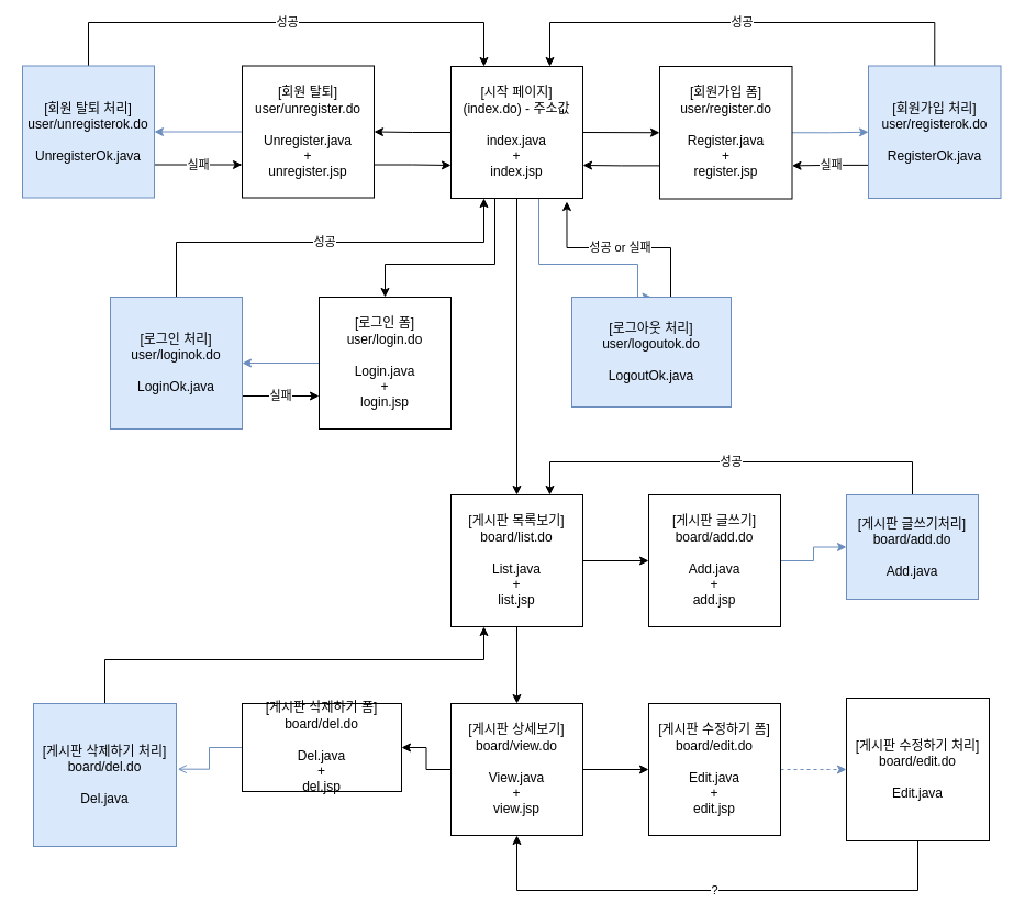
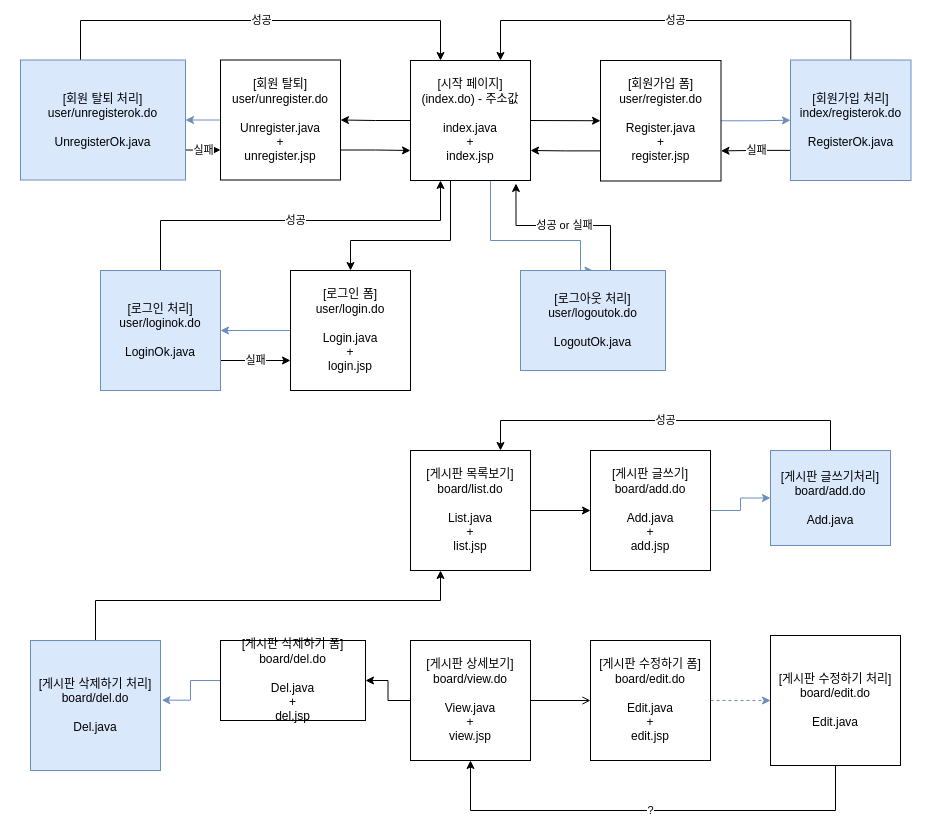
  <mxCell id="0" />
  <mxCell id="1" parent="0" />
  <mxCell id="2" style="edgeStyle=orthogonalEdgeStyle;rounded=0;orthogonalLoop=1;jettySize=auto;html=1;exitX=0;exitY=0.5;exitDx=0;exitDy=0;entryX=1;entryY=0.5;entryDx=0;entryDy=0;" edge="1" parent="1" source="6" target="16"><mxGeometry relative="1" as="geometry" /></mxCell>
  <mxCell id="3" style="edgeStyle=orthogonalEdgeStyle;rounded=0;orthogonalLoop=1;jettySize=auto;html=1;entryX=0.5;entryY=0;entryDx=0;entryDy=0;" edge="1" parent="1" source="6" target="21"><mxGeometry relative="1" as="geometry"><Array as="points"><mxPoint x="450" y="240" /><mxPoint x="350" y="240" /></Array></mxGeometry></mxCell>
  <mxCell id="4" style="edgeStyle=orthogonalEdgeStyle;rounded=0;orthogonalLoop=1;jettySize=auto;html=1;entryX=0.5;entryY=0;entryDx=0;entryDy=0;fillColor=#dae8fc;strokeColor=#6c8ebf;" edge="1" parent="1" source="6" target="26"><mxGeometry relative="1" as="geometry"><Array as="points"><mxPoint x="490" y="240" /><mxPoint x="580" y="240" /></Array></mxGeometry></mxCell>
- <mxCell id="5" style="edgeStyle=orthogonalEdgeStyle;rounded=0;orthogonalLoop=1;jettySize=auto;html=1;exitX=0.5;exitY=1;exitDx=0;exitDy=0;" edge="1" parent="1" source="6" target="29"><mxGeometry relative="1" as="geometry" /></mxCell>
  <mxCell id="6" value="[시작 페이지]&lt;br&gt;(index.do) - 주소값&lt;br&gt;&lt;br&gt;index.java&lt;br&gt;+&lt;br&gt;index.jsp" style="whiteSpace=wrap;html=1;aspect=fixed;" vertex="1" parent="1"><mxGeometry x="410" y="60" width="120" height="120" as="geometry" /></mxCell>
  <mxCell id="7" style="edgeStyle=orthogonalEdgeStyle;rounded=0;orthogonalLoop=1;jettySize=auto;html=1;exitX=0;exitY=0.75;exitDx=0;exitDy=0;entryX=1;entryY=0.75;entryDx=0;entryDy=0;" edge="1" parent="1" source="9" target="6"><mxGeometry relative="1" as="geometry" /></mxCell>
  <mxCell id="8" style="edgeStyle=orthogonalEdgeStyle;rounded=0;orthogonalLoop=1;jettySize=auto;html=1;exitX=1;exitY=0.5;exitDx=0;exitDy=0;entryX=0;entryY=0.5;entryDx=0;entryDy=0;fillColor=#dae8fc;strokeColor=#6c8ebf;" edge="1" parent="1" source="9" target="13"><mxGeometry relative="1" as="geometry" /></mxCell>
  <mxCell id="9" value="[회원가입 폼]&lt;br&gt;user/register.do&lt;br&gt;&lt;br&gt;Register.java&lt;br&gt;+&lt;br&gt;register.jsp" style="whiteSpace=wrap;html=1;aspect=fixed;" vertex="1" parent="1"><mxGeometry x="600" y="60" width="120.5" height="120.5" as="geometry" /></mxCell>
  <mxCell id="10" value="" style="endArrow=classic;html=1;rounded=0;entryX=0;entryY=0.5;entryDx=0;entryDy=0;exitX=1;exitY=0.5;exitDx=0;exitDy=0;" edge="1" parent="1" source="6" target="9"><mxGeometry width="50" height="50" relative="1" as="geometry"><mxPoint x="440" y="110" as="sourcePoint" /><mxPoint x="490" y="60" as="targetPoint" /></mxGeometry></mxCell>
  <mxCell id="11" value="성공" style="edgeStyle=orthogonalEdgeStyle;rounded=0;orthogonalLoop=1;jettySize=auto;html=1;exitX=0.5;exitY=0;exitDx=0;exitDy=0;" edge="1" parent="1" source="13"><mxGeometry relative="1" as="geometry"><mxPoint x="500" y="60" as="targetPoint" /><Array as="points"><mxPoint x="850" y="20" /><mxPoint x="500" y="20" /><mxPoint x="500" y="60" /></Array></mxGeometry></mxCell>
  <mxCell id="12" value="실패" style="edgeStyle=orthogonalEdgeStyle;rounded=0;orthogonalLoop=1;jettySize=auto;html=1;exitX=0;exitY=0.75;exitDx=0;exitDy=0;entryX=1;entryY=0.75;entryDx=0;entryDy=0;" edge="1" parent="1" source="13" target="9"><mxGeometry relative="1" as="geometry" /></mxCell>
- <mxCell id="13" value="[회원가입 처리]&lt;br&gt;user/registerok.do&lt;br&gt;&lt;br&gt;RegisterOk.java&lt;br&gt;" style="whiteSpace=wrap;html=1;aspect=fixed;fillColor=#dae8fc;strokeColor=#6c8ebf;" vertex="1" parent="1"><mxGeometry x="790" y="59.5" width="120.5" height="120.5" as="geometry" /></mxCell>
+ <mxCell id="13" value="[회원가입 처리]&lt;br&gt;index/registerok.do&lt;br&gt;&lt;br&gt;RegisterOk.java&lt;br&gt;" style="whiteSpace=wrap;html=1;aspect=fixed;fillColor=#dae8fc;strokeColor=#6c8ebf;" vertex="1" parent="1"><mxGeometry x="790" y="59.5" width="120.5" height="120.5" as="geometry" /></mxCell>
  <mxCell id="14" style="edgeStyle=orthogonalEdgeStyle;rounded=0;orthogonalLoop=1;jettySize=auto;html=1;exitX=0;exitY=0.5;exitDx=0;exitDy=0;entryX=1;entryY=0.5;entryDx=0;entryDy=0;fillColor=#dae8fc;strokeColor=#6c8ebf;" edge="1" parent="1" source="16" target="19"><mxGeometry relative="1" as="geometry" /></mxCell>
  <mxCell id="15" style="edgeStyle=orthogonalEdgeStyle;rounded=0;orthogonalLoop=1;jettySize=auto;html=1;exitX=1;exitY=0.75;exitDx=0;exitDy=0;entryX=0;entryY=0.75;entryDx=0;entryDy=0;" edge="1" parent="1" source="16" target="6"><mxGeometry relative="1" as="geometry" /></mxCell>
  <mxCell id="16" value="[회원 탈퇴]&lt;br&gt;user/unregister.do&lt;br style=&quot;border-color: var(--border-color);&quot;&gt;&lt;br&gt;Unregister.java&lt;br&gt;+&lt;br&gt;unregister.jsp" style="whiteSpace=wrap;html=1;aspect=fixed;" vertex="1" parent="1"><mxGeometry x="220" y="59.5" width="120" height="120" as="geometry" /></mxCell>
  <mxCell id="17" value="실패" style="edgeStyle=orthogonalEdgeStyle;rounded=0;orthogonalLoop=1;jettySize=auto;html=1;exitX=1;exitY=0.75;exitDx=0;exitDy=0;entryX=0;entryY=0.75;entryDx=0;entryDy=0;" edge="1" parent="1" source="19" target="16"><mxGeometry relative="1" as="geometry" /></mxCell>
  <mxCell id="18" value="성공" style="edgeStyle=orthogonalEdgeStyle;rounded=0;orthogonalLoop=1;jettySize=auto;html=1;" edge="1" parent="1" source="19"><mxGeometry relative="1" as="geometry"><mxPoint x="440" y="60" as="targetPoint" /><Array as="points"><mxPoint x="80" y="20" /><mxPoint x="440" y="20" /><mxPoint x="440" y="60" /></Array></mxGeometry></mxCell>
- <mxCell id="19" value="[회원 탈퇴 처리]&lt;br&gt;user/unregisterok.do&lt;br style=&quot;border-color: var(--border-color);&quot;&gt;&lt;br&gt;UnregisterOk.java&lt;br&gt;" style="whiteSpace=wrap;html=1;aspect=fixed;fillColor=#dae8fc;strokeColor=#6c8ebf;" vertex="1" parent="1"><mxGeometry x="20" y="59.5" width="120" height="120" as="geometry" /></mxCell>
+ <mxCell id="19" value="[회원 탈퇴 처리]&lt;br&gt;user/unregisterok.do&lt;br style=&quot;border-color: var(--border-color);&quot;&gt;&lt;br&gt;UnregisterOk.java&lt;br&gt;" style="whiteSpace=wrap;html=1;aspect=fixed;fillColor=#dae8fc;strokeColor=#6c8ebf;" vertex="1" parent="1"><mxGeometry x="20" y="59.5" width="165" height="120" as="geometry" /></mxCell>
  <mxCell id="20" style="edgeStyle=orthogonalEdgeStyle;rounded=0;orthogonalLoop=1;jettySize=auto;html=1;entryX=1;entryY=0.5;entryDx=0;entryDy=0;fillColor=#dae8fc;strokeColor=#6c8ebf;" edge="1" parent="1" source="21" target="24"><mxGeometry relative="1" as="geometry" /></mxCell>
  <mxCell id="21" value="[로그인 폼]&lt;br&gt;user/login.do&lt;br&gt;&lt;br&gt;Login.java&lt;br&gt;+&lt;br&gt;login.jsp" style="whiteSpace=wrap;html=1;aspect=fixed;" vertex="1" parent="1"><mxGeometry x="290" y="270" width="120" height="120" as="geometry" /></mxCell>
  <mxCell id="22" value="성공" style="edgeStyle=orthogonalEdgeStyle;rounded=0;orthogonalLoop=1;jettySize=auto;html=1;entryX=0.25;entryY=1;entryDx=0;entryDy=0;" edge="1" parent="1" source="24" target="6"><mxGeometry relative="1" as="geometry"><Array as="points"><mxPoint x="160" y="220" /><mxPoint x="440" y="220" /></Array></mxGeometry></mxCell>
  <mxCell id="23" value="실패" style="edgeStyle=orthogonalEdgeStyle;rounded=0;orthogonalLoop=1;jettySize=auto;html=1;" edge="1" parent="1" source="24"><mxGeometry relative="1" as="geometry"><mxPoint x="290" y="360" as="targetPoint" /><Array as="points"><mxPoint x="290" y="360" /></Array></mxGeometry></mxCell>
  <mxCell id="24" value="[로그인 처리]&lt;br&gt;user/loginok.do&lt;br&gt;&lt;br&gt;LoginOk.java" style="whiteSpace=wrap;html=1;aspect=fixed;fillColor=#dae8fc;strokeColor=#6c8ebf;" vertex="1" parent="1"><mxGeometry x="100" y="270" width="120" height="120" as="geometry" /></mxCell>
  <mxCell id="25" value="성공 or 실패" style="edgeStyle=orthogonalEdgeStyle;rounded=0;orthogonalLoop=1;jettySize=auto;html=1;entryX=0.879;entryY=1.025;entryDx=0;entryDy=0;entryPerimeter=0;" edge="1" parent="1" source="26" target="6"><mxGeometry relative="1" as="geometry"><Array as="points"><mxPoint x="610" y="225" /><mxPoint x="516" y="225" /></Array></mxGeometry></mxCell>
  <mxCell id="26" value="[로그아웃 처리]&lt;br&gt;user/logoutok.do&lt;br&gt;&lt;br&gt;LogoutOk.java" style="whiteSpace=wrap;html=1;aspect=fixed;fillColor=#dae8fc;strokeColor=#6c8ebf;" vertex="1" parent="1"><mxGeometry x="520" y="270" width="145" height="100" as="geometry" /></mxCell>
  <mxCell id="27" style="edgeStyle=orthogonalEdgeStyle;rounded=0;orthogonalLoop=1;jettySize=auto;html=1;exitX=1;exitY=0.5;exitDx=0;exitDy=0;entryX=0;entryY=0.5;entryDx=0;entryDy=0;" edge="1" parent="1" source="29" target="31"><mxGeometry relative="1" as="geometry" /></mxCell>
- <mxCell id="28" style="edgeStyle=orthogonalEdgeStyle;rounded=0;orthogonalLoop=1;jettySize=auto;html=1;entryX=0.5;entryY=0;entryDx=0;entryDy=0;" edge="1" parent="1" source="29" target="36"><mxGeometry relative="1" as="geometry" /></mxCell>
  <mxCell id="29" value="[게시판 목록보기]&lt;br&gt;board/list.do&lt;br&gt;&lt;br&gt;List.java&lt;br&gt;+&lt;br&gt;list.jsp" style="whiteSpace=wrap;html=1;aspect=fixed;" vertex="1" parent="1"><mxGeometry x="410" y="450" width="120" height="120" as="geometry" /></mxCell>
  <mxCell id="30" style="edgeStyle=orthogonalEdgeStyle;rounded=0;orthogonalLoop=1;jettySize=auto;html=1;exitX=1;exitY=0.5;exitDx=0;exitDy=0;entryX=0;entryY=0.5;entryDx=0;entryDy=0;fillColor=#dae8fc;strokeColor=#6c8ebf;" edge="1" parent="1" source="31" target="33"><mxGeometry relative="1" as="geometry" /></mxCell>
  <mxCell id="31" value="[게시판 글쓰기]&lt;br&gt;board/add.do&lt;br&gt;&lt;br&gt;Add.java&lt;br&gt;+&lt;br&gt;add.jsp" style="whiteSpace=wrap;html=1;aspect=fixed;" vertex="1" parent="1"><mxGeometry x="590" y="450" width="120" height="120" as="geometry" /></mxCell>
  <mxCell id="32" value="성공" style="edgeStyle=orthogonalEdgeStyle;rounded=0;orthogonalLoop=1;jettySize=auto;html=1;entryX=0.75;entryY=0;entryDx=0;entryDy=0;" edge="1" parent="1" source="33" target="29"><mxGeometry relative="1" as="geometry"><Array as="points"><mxPoint x="830" y="420" /><mxPoint x="500" y="420" /></Array></mxGeometry></mxCell>
  <mxCell id="33" value="[게시판 글쓰기처리]&lt;br&gt;board/add.do&lt;br&gt;&lt;br&gt;Add.java" style="whiteSpace=wrap;html=1;aspect=fixed;fillColor=#dae8fc;strokeColor=#6c8ebf;" vertex="1" parent="1"><mxGeometry x="770" y="450" width="120" height="95" as="geometry" /></mxCell>
  <mxCell id="34" style="edgeStyle=orthogonalEdgeStyle;rounded=0;orthogonalLoop=1;jettySize=auto;html=1;entryX=1;entryY=0.5;entryDx=0;entryDy=0;" edge="1" parent="1" source="36" target="42"><mxGeometry relative="1" as="geometry" /></mxCell>
- <mxCell id="35" style="edgeStyle=orthogonalEdgeStyle;rounded=0;orthogonalLoop=1;jettySize=auto;html=1;entryX=0;entryY=0.5;entryDx=0;entryDy=0;" edge="1" parent="1" source="36" target="38"><mxGeometry relative="1" as="geometry" /></mxCell>
+ <mxCell id="35" style="edgeStyle=orthogonalEdgeStyle;rounded=0;orthogonalLoop=1;jettySize=auto;html=1;entryX=0;entryY=0.5;entryDx=0;entryDy=0;endArrow=open;" edge="1" parent="1" source="36" target="38"><mxGeometry relative="1" as="geometry" /></mxCell>
  <mxCell id="36" value="[게시판 상세보기]&lt;br&gt;board/view.do&lt;br&gt;&lt;br&gt;View.java&lt;br&gt;+&lt;br&gt;view.jsp" style="whiteSpace=wrap;html=1;aspect=fixed;" vertex="1" parent="1"><mxGeometry x="410" y="640" width="120" height="120" as="geometry" /></mxCell>
  <mxCell id="37" style="edgeStyle=orthogonalEdgeStyle;rounded=0;orthogonalLoop=1;jettySize=auto;html=1;entryX=0;entryY=0.5;entryDx=0;entryDy=0;fillColor=#dae8fc;strokeColor=#6c8ebf;dashed=1;" edge="1" parent="1" source="38" target="40"><mxGeometry relative="1" as="geometry" /></mxCell>
  <mxCell id="38" value="[게시판 수정하기 폼]&lt;br&gt;board/edit.do&lt;br&gt;&lt;br&gt;Edit.java&lt;br&gt;+&lt;br&gt;edit.jsp" style="whiteSpace=wrap;html=1;aspect=fixed;" vertex="1" parent="1"><mxGeometry x="590" y="640" width="120" height="120" as="geometry" /></mxCell>
  <mxCell id="39" value="?" style="edgeStyle=orthogonalEdgeStyle;rounded=0;orthogonalLoop=1;jettySize=auto;html=1;entryX=0.5;entryY=1;entryDx=0;entryDy=0;" edge="1" parent="1" source="40" target="36"><mxGeometry relative="1" as="geometry"><Array as="points"><mxPoint x="835" y="810" /><mxPoint x="470" y="810" /></Array></mxGeometry></mxCell>
  <mxCell id="40" value="[게시판 수정하기 처리]&lt;br&gt;board/edit.do&lt;br&gt;&lt;br&gt;Edit.java" style="whiteSpace=wrap;html=1;aspect=fixed;" vertex="1" parent="1"><mxGeometry x="770" y="635" width="130" height="130" as="geometry" /></mxCell>
- <mxCell id="41" style="edgeStyle=orthogonalEdgeStyle;rounded=0;orthogonalLoop=1;jettySize=auto;html=1;entryX=1.01;entryY=0.459;entryDx=0;entryDy=0;entryPerimeter=0;fillColor=#dae8fc;strokeColor=#6c8ebf;endArrow=open;" edge="1" parent="1" source="42" target="44"><mxGeometry relative="1" as="geometry" /></mxCell>
+ <mxCell id="41" style="edgeStyle=orthogonalEdgeStyle;rounded=0;orthogonalLoop=1;jettySize=auto;html=1;entryX=1.01;entryY=0.459;entryDx=0;entryDy=0;entryPerimeter=0;fillColor=#dae8fc;strokeColor=#6c8ebf;" edge="1" parent="1" source="42" target="44"><mxGeometry relative="1" as="geometry" /></mxCell>
  <mxCell id="42" value="[게시판 삭제하기 폼]&lt;br&gt;board/del.do&lt;br&gt;&lt;br&gt;Del.java&lt;br&gt;+&lt;br&gt;del.jsp" style="whiteSpace=wrap;html=1;aspect=fixed;" vertex="1" parent="1"><mxGeometry x="220" y="640" width="145" height="80" as="geometry" /></mxCell>
  <mxCell id="43" style="edgeStyle=orthogonalEdgeStyle;rounded=0;orthogonalLoop=1;jettySize=auto;html=1;entryX=0.25;entryY=1;entryDx=0;entryDy=0;" edge="1" parent="1" source="44" target="29"><mxGeometry relative="1" as="geometry"><Array as="points"><mxPoint x="95" y="600" /><mxPoint x="440" y="600" /></Array></mxGeometry></mxCell>
  <mxCell id="44" value="[게시판 삭제하기 처리]&lt;br&gt;board/del.do&lt;br&gt;&lt;br&gt;Del.java" style="whiteSpace=wrap;html=1;aspect=fixed;fillColor=#dae8fc;strokeColor=#6c8ebf;" vertex="1" parent="1"><mxGeometry x="30" y="640" width="130" height="130" as="geometry" /></mxCell>
